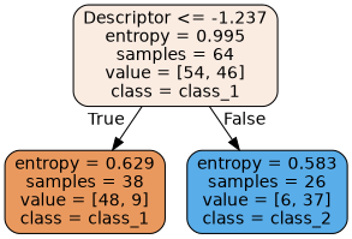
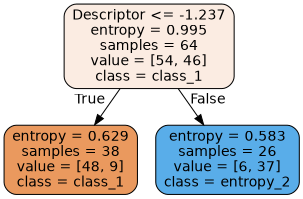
  digraph {
    node [color=black fontname=helvetica shape=box style="filled, rounded"]
    edge [fontname=helvetica labeldistance=2.5]
    n1 [fillcolor="#fbece2" label="Descriptor <= -1.237\nentropy = 0.995\nsamples = 64\nvalue = [54, 46]\nclass = class_1"]
    n2 [fillcolor="#ea995e" label="entropy = 0.629\nsamples = 38\nvalue = [48, 9]\nclass = class_1"]
-   n3 [fillcolor="#59ade9" label="entropy = 0.583\nsamples = 26\nvalue = [6, 37]\nclass = class_2"]
+   n3 [fillcolor="#59ade9" label="entropy = 0.583\nsamples = 26\nvalue = [6, 37]\nclass = entropy_2"]
    n1 -> n2 [headlabel=True labelangle=45]
    n1 -> n3 [headlabel=False labelangle=-45]
  }
